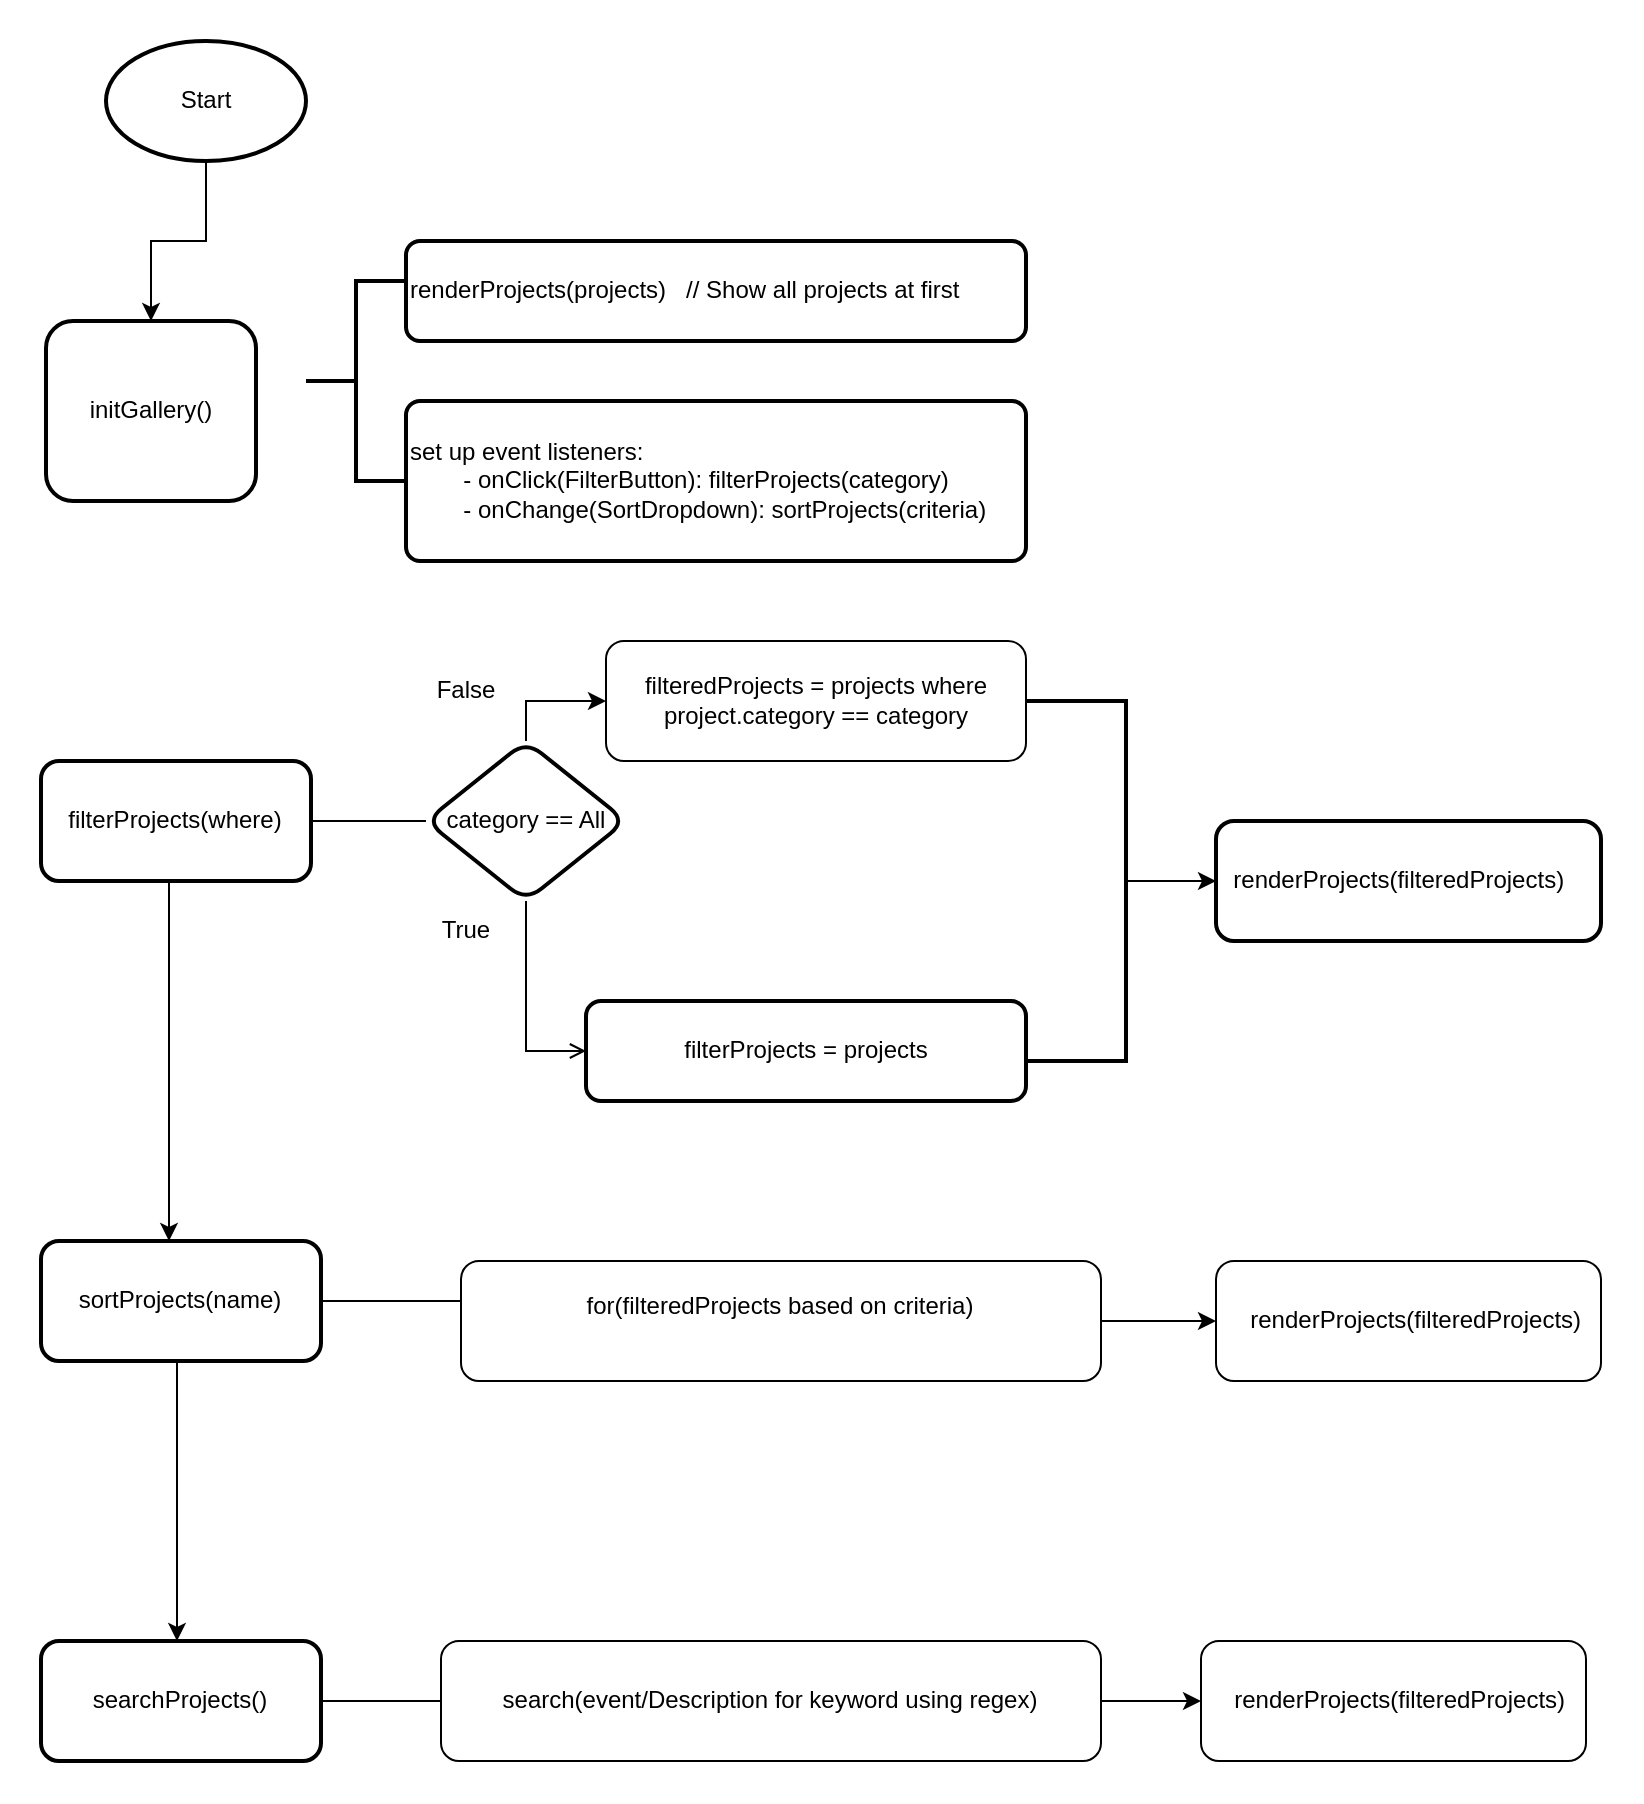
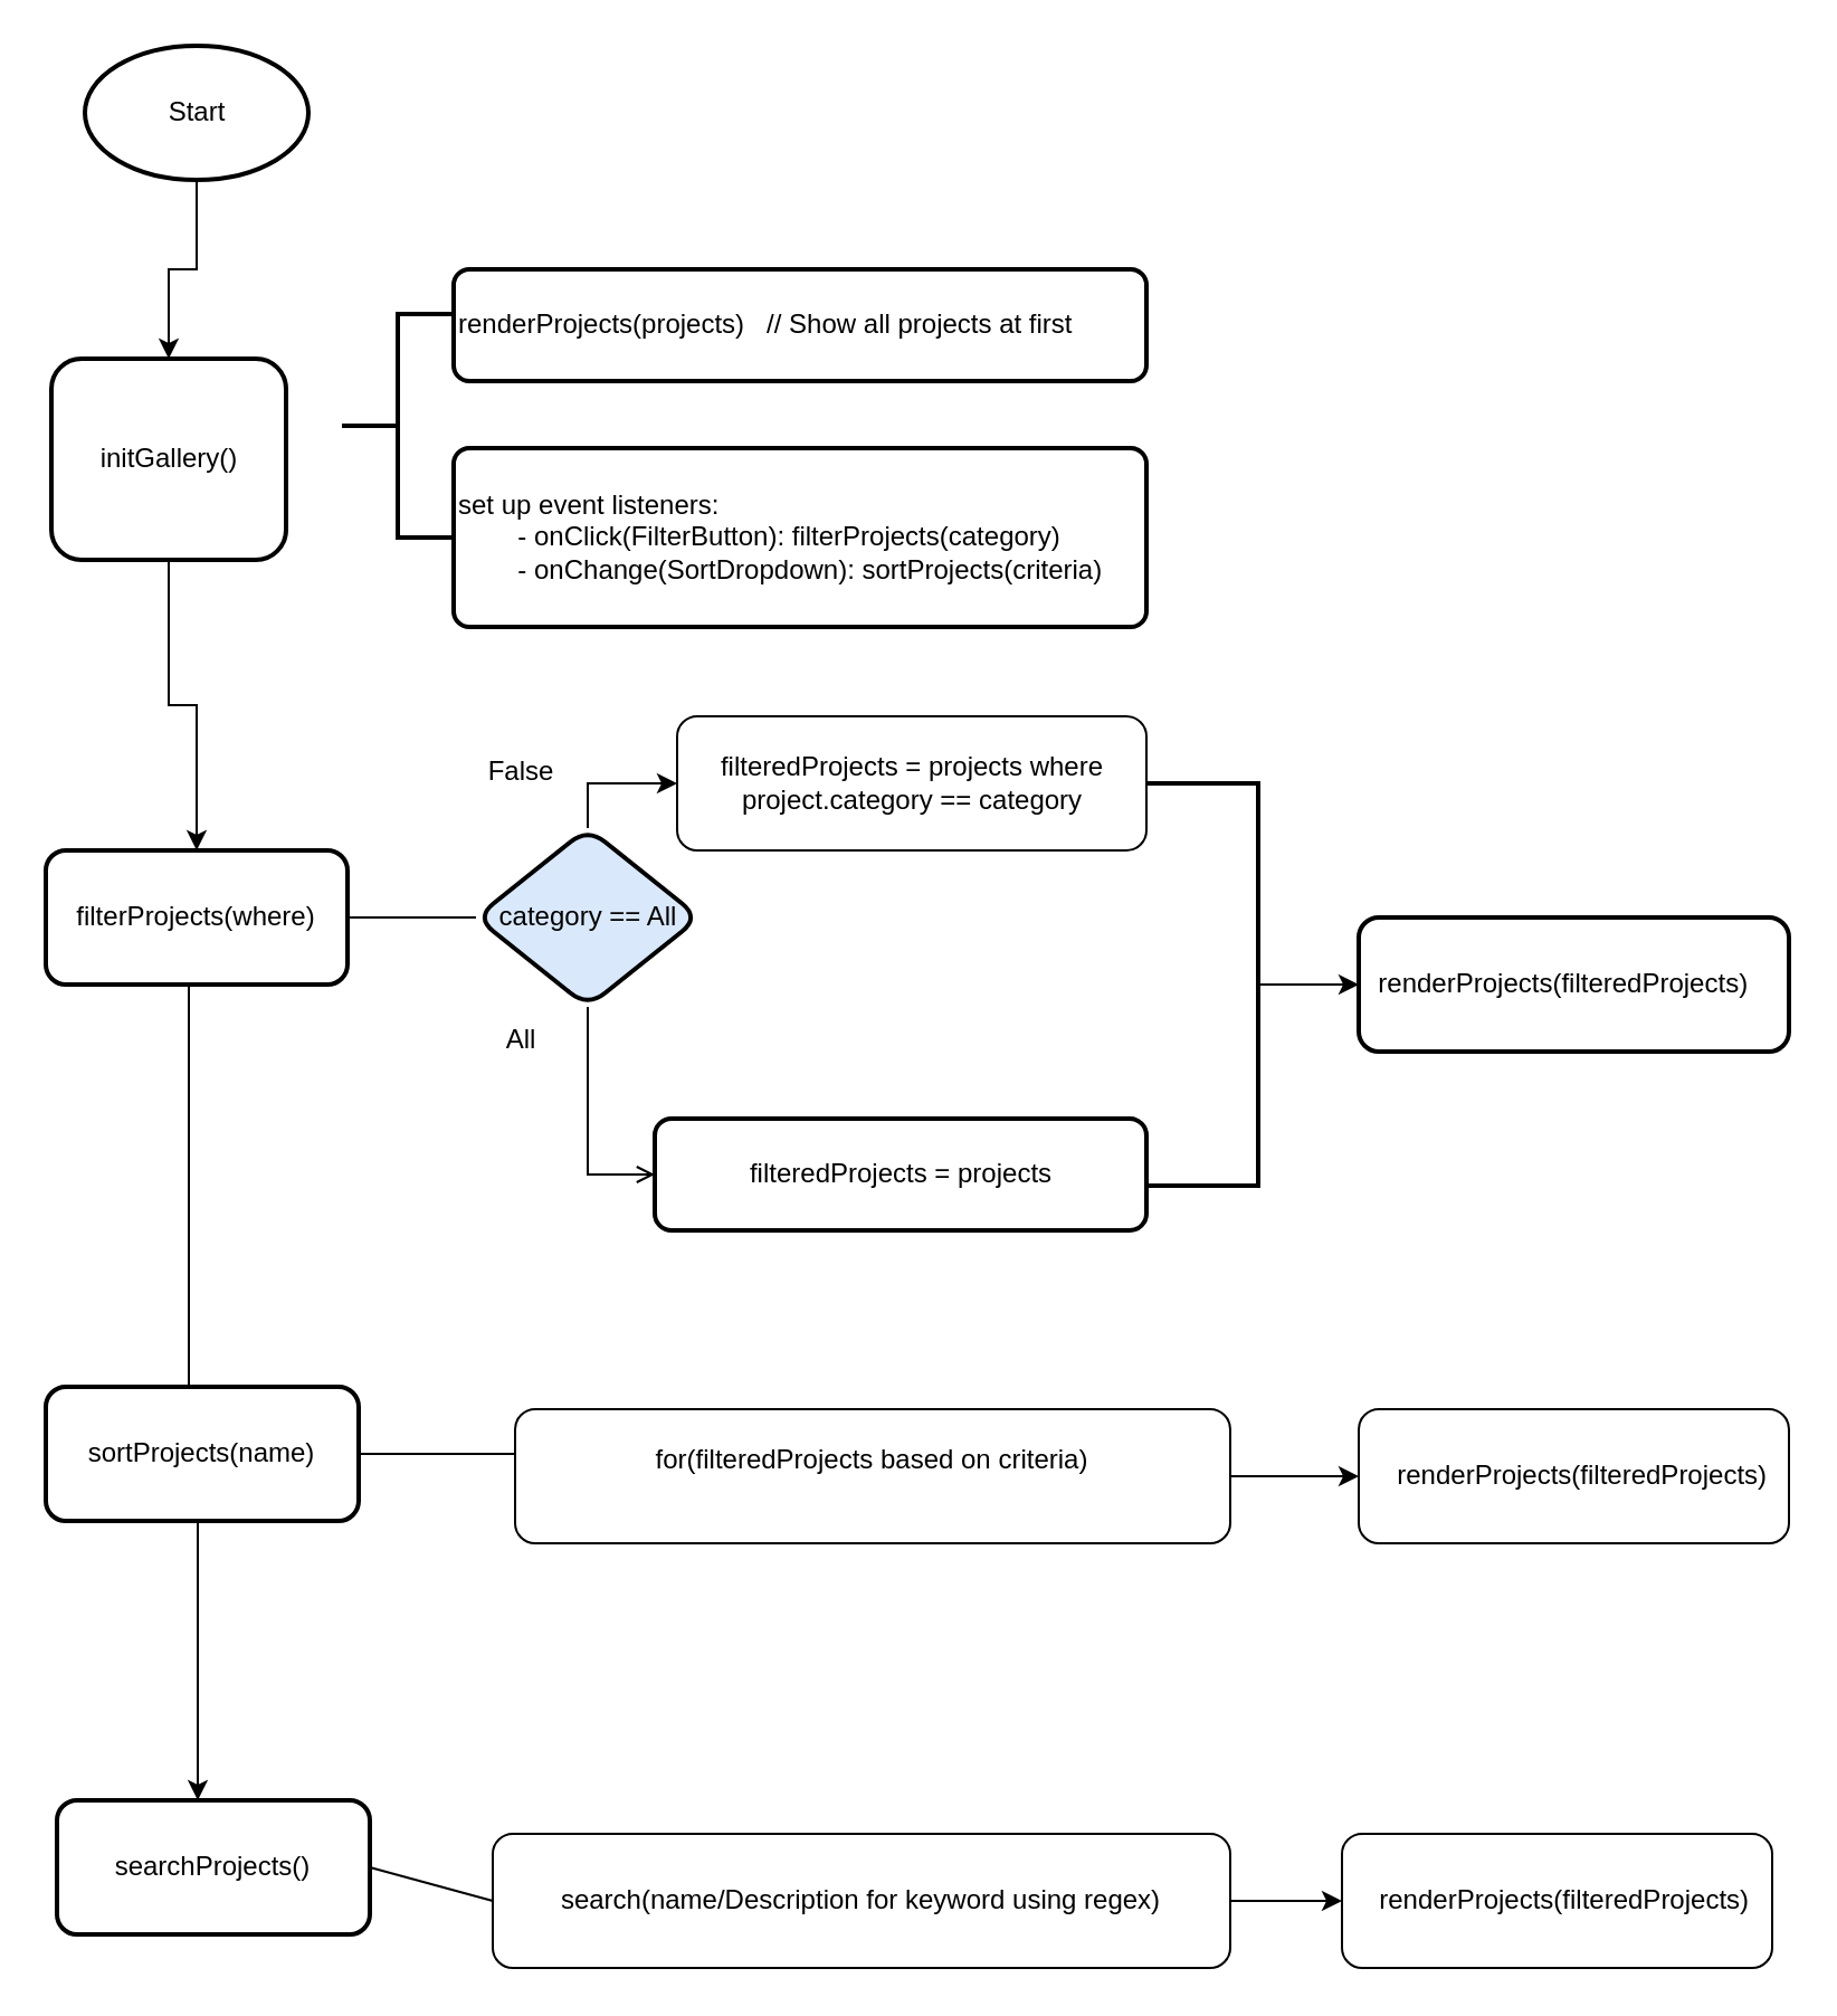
  <mxCell id="0" />
  <mxCell id="1" parent="0" />
  <mxCell id="2" value="" style="edgeStyle=orthogonalEdgeStyle;rounded=0;orthogonalLoop=1;jettySize=auto;html=1;" edge="1" parent="1" source="3" target="5"><mxGeometry relative="1" as="geometry" /></mxCell>
- <mxCell id="3" value="Start" style="strokeWidth=2;html=1;shape=mxgraph.flowchart.start_1;whiteSpace=wrap;" vertex="1" parent="1"><mxGeometry x="52.5" y="20" width="100" height="60" as="geometry" /></mxCell>
+ <mxCell id="3" value="Start" style="strokeWidth=2;html=1;shape=mxgraph.flowchart.start_1;whiteSpace=wrap;" vertex="1" parent="1"><mxGeometry x="37.5" y="20" width="100" height="60" as="geometry" /></mxCell>
+ <mxCell id="4" value="" style="edgeStyle=orthogonalEdgeStyle;rounded=0;orthogonalLoop=1;jettySize=auto;html=1;" edge="1" parent="1" source="5" target="10"><mxGeometry relative="1" as="geometry" /></mxCell>
  <mxCell id="5" value="initGallery()" style="rounded=1;whiteSpace=wrap;html=1;strokeWidth=2;" vertex="1" parent="1"><mxGeometry x="22.5" y="160" width="105" height="90" as="geometry" /></mxCell>
  <mxCell id="6" value="" style="strokeWidth=2;html=1;shape=mxgraph.flowchart.annotation_2;align=left;labelPosition=right;pointerEvents=1;" vertex="1" parent="1"><mxGeometry x="152.5" y="140" width="50" height="100" as="geometry" /></mxCell>
  <mxCell id="7" value="renderProjects(projects)&amp;nbsp; &amp;nbsp;// Show all projects at first" style="rounded=1;whiteSpace=wrap;html=1;absoluteArcSize=1;arcSize=14;strokeWidth=2;align=left;" vertex="1" parent="1"><mxGeometry x="202.5" y="120" width="310" height="50" as="geometry" /></mxCell>
  <mxCell id="8" value="set up event listeners:&lt;div&gt;&lt;span style=&quot;white-space: pre;&quot;&gt;&#09;&lt;/span&gt;- onClick(FilterButton): filterProjects(category)&lt;/div&gt;&lt;div&gt;&lt;span style=&quot;white-space: pre;&quot;&gt;&#09;&lt;/span&gt;&lt;span style=&quot;background-color: transparent;&quot;&gt;- onChange(SortDropdown): sortProjects(criteria)&lt;/span&gt;&lt;br&gt;&lt;/div&gt;" style="rounded=1;whiteSpace=wrap;html=1;absoluteArcSize=1;arcSize=14;strokeWidth=2;align=left;" vertex="1" parent="1"><mxGeometry x="202.5" y="200" width="310" height="80" as="geometry" /></mxCell>
- <mxCell id="9" value="" style="edgeStyle=orthogonalEdgeStyle;rounded=0;orthogonalLoop=1;jettySize=auto;html=1;" edge="1" parent="1" source="10" target="22"><mxGeometry relative="1" as="geometry"><Array as="points"><mxPoint x="84" y="490" /><mxPoint x="84" y="490" /></Array></mxGeometry></mxCell>
+ <mxCell id="9" value="" style="edgeStyle=orthogonalEdgeStyle;rounded=0;orthogonalLoop=1;jettySize=auto;html=1;endArrow=none;" edge="1" parent="1" source="10" target="22"><mxGeometry relative="1" as="geometry"><Array as="points"><mxPoint x="84" y="490" /><mxPoint x="84" y="490" /></Array></mxGeometry></mxCell>
  <mxCell id="10" value="filterProjects(where)" style="rounded=1;whiteSpace=wrap;html=1;strokeWidth=2;" vertex="1" parent="1"><mxGeometry x="20" y="380" width="135" height="60" as="geometry" /></mxCell>
  <mxCell id="11" value="" style="edgeStyle=orthogonalEdgeStyle;rounded=0;orthogonalLoop=1;jettySize=auto;html=1;endArrow=open;" edge="1" parent="1" source="13" target="14"><mxGeometry relative="1" as="geometry"><Array as="points"><mxPoint x="262.5" y="525" /></Array></mxGeometry></mxCell>
  <mxCell id="12" style="edgeStyle=orthogonalEdgeStyle;rounded=0;orthogonalLoop=1;jettySize=auto;html=1;exitX=0.5;exitY=0;exitDx=0;exitDy=0;entryX=0;entryY=0.5;entryDx=0;entryDy=0;" edge="1" parent="1" source="13" target="17"><mxGeometry relative="1" as="geometry" /></mxCell>
- <mxCell id="13" value="category == All" style="rhombus;whiteSpace=wrap;html=1;rounded=1;strokeWidth=2;" vertex="1" parent="1"><mxGeometry x="212.5" y="370" width="100" height="80" as="geometry" /></mxCell>
- <mxCell id="14" value="filterProjects = projects" style="whiteSpace=wrap;html=1;rounded=1;strokeWidth=2;" vertex="1" parent="1"><mxGeometry x="292.5" y="500" width="220" height="50" as="geometry" /></mxCell>
- <mxCell id="15" value="True" style="text;html=1;align=center;verticalAlign=middle;whiteSpace=wrap;rounded=0;" vertex="1" parent="1"><mxGeometry x="202.5" y="450" width="60" height="30" as="geometry" /></mxCell>
+ <mxCell id="13" value="category == All" style="rhombus;whiteSpace=wrap;html=1;rounded=1;strokeWidth=2;fillColor=#dae8fc;" vertex="1" parent="1"><mxGeometry x="212.5" y="370" width="100" height="80" as="geometry" /></mxCell>
+ <mxCell id="14" value="filteredProjects = projects" style="whiteSpace=wrap;html=1;rounded=1;strokeWidth=2;" vertex="1" parent="1"><mxGeometry x="292.5" y="500" width="220" height="50" as="geometry" /></mxCell>
+ <mxCell id="15" value="All" style="text;html=1;align=center;verticalAlign=middle;whiteSpace=wrap;rounded=0;" vertex="1" parent="1"><mxGeometry x="202.5" y="450" width="60" height="30" as="geometry" /></mxCell>
  <mxCell id="16" value="False" style="text;html=1;align=center;verticalAlign=middle;whiteSpace=wrap;rounded=0;" vertex="1" parent="1"><mxGeometry x="202.5" y="330" width="60" height="30" as="geometry" /></mxCell>
  <mxCell id="17" value="filteredProjects = projects where project.category == category" style="rounded=1;whiteSpace=wrap;html=1;" vertex="1" parent="1"><mxGeometry x="302.5" y="320" width="210" height="60" as="geometry" /></mxCell>
  <mxCell id="18" value="" style="edgeStyle=orthogonalEdgeStyle;rounded=0;orthogonalLoop=1;jettySize=auto;html=1;" edge="1" parent="1" source="19" target="20"><mxGeometry relative="1" as="geometry" /></mxCell>
  <mxCell id="19" value="" style="strokeWidth=2;html=1;shape=mxgraph.flowchart.annotation_1;align=left;pointerEvents=1;rotation=-180;" vertex="1" parent="1"><mxGeometry x="512.5" y="350" width="50" height="180" as="geometry" /></mxCell>
  <mxCell id="20" value="&amp;nbsp; renderProjects(filteredProjects)" style="rounded=1;whiteSpace=wrap;html=1;align=left;strokeWidth=2;pointerEvents=1;" vertex="1" parent="1"><mxGeometry x="607.5" y="410" width="192.5" height="60" as="geometry" /></mxCell>
  <mxCell id="21" value="" style="edgeStyle=orthogonalEdgeStyle;rounded=0;orthogonalLoop=1;jettySize=auto;html=1;" edge="1" parent="1" source="22" target="28"><mxGeometry relative="1" as="geometry"><Array as="points"><mxPoint x="88" y="720" /><mxPoint x="88" y="720" /></Array></mxGeometry></mxCell>
  <mxCell id="22" value="sortProjects(name)" style="rounded=1;whiteSpace=wrap;html=1;strokeWidth=2;" vertex="1" parent="1"><mxGeometry x="20" y="620" width="140" height="60" as="geometry" /></mxCell>
  <mxCell id="23" value="" style="endArrow=none;html=1;rounded=0;entryX=0;entryY=0.5;entryDx=0;entryDy=0;" edge="1" parent="1" target="13"><mxGeometry width="50" height="50" relative="1" as="geometry"><mxPoint x="155" y="410" as="sourcePoint" /><mxPoint x="220" y="320" as="targetPoint" /></mxGeometry></mxCell>
  <mxCell id="24" value="" style="endArrow=none;html=1;rounded=0;" edge="1" parent="1"><mxGeometry width="50" height="50" relative="1" as="geometry"><mxPoint x="230" y="650" as="sourcePoint" /><mxPoint x="160" y="650" as="targetPoint" /></mxGeometry></mxCell>
  <mxCell id="25" value="" style="edgeStyle=orthogonalEdgeStyle;rounded=0;orthogonalLoop=1;jettySize=auto;html=1;" edge="1" parent="1" source="26" target="27"><mxGeometry relative="1" as="geometry" /></mxCell>
  <mxCell id="26" value="for(filteredProjects based on criteria)&lt;div&gt;&lt;br&gt;&lt;/div&gt;" style="rounded=1;whiteSpace=wrap;html=1;" vertex="1" parent="1"><mxGeometry x="230" y="630" width="320" height="60" as="geometry" /></mxCell>
  <mxCell id="27" value="&lt;span style=&quot;text-align: left;&quot;&gt;&amp;nbsp; renderProjects(filteredProjects)&lt;/span&gt;" style="whiteSpace=wrap;html=1;rounded=1;" vertex="1" parent="1"><mxGeometry x="607.5" y="630" width="192.5" height="60" as="geometry" /></mxCell>
- <mxCell id="28" value="searchProjects()" style="whiteSpace=wrap;html=1;rounded=1;strokeWidth=2;" vertex="1" parent="1"><mxGeometry x="20" y="820" width="140" height="60" as="geometry" /></mxCell>
+ <mxCell id="28" value="searchProjects()" style="whiteSpace=wrap;html=1;rounded=1;strokeWidth=2;" vertex="1" parent="1"><mxGeometry x="25" y="805" width="140" height="60" as="geometry" /></mxCell>
  <mxCell id="29" value="" style="endArrow=none;html=1;rounded=0;entryX=1;entryY=0.5;entryDx=0;entryDy=0;" edge="1" parent="1" target="28"><mxGeometry width="50" height="50" relative="1" as="geometry"><mxPoint x="220" y="850" as="sourcePoint" /><mxPoint x="730" y="570" as="targetPoint" /></mxGeometry></mxCell>
  <mxCell id="30" value="" style="edgeStyle=orthogonalEdgeStyle;rounded=0;orthogonalLoop=1;jettySize=auto;html=1;" edge="1" parent="1" source="31" target="32"><mxGeometry relative="1" as="geometry" /></mxCell>
- <mxCell id="31" value="search(event/Description for keyword using regex)" style="rounded=1;whiteSpace=wrap;html=1;" vertex="1" parent="1"><mxGeometry x="220" y="820" width="330" height="60" as="geometry" /></mxCell>
+ <mxCell id="31" value="search(name/Description for keyword using regex)" style="rounded=1;whiteSpace=wrap;html=1;" vertex="1" parent="1"><mxGeometry x="220" y="820" width="330" height="60" as="geometry" /></mxCell>
  <mxCell id="32" value="&lt;span style=&quot;text-align: left;&quot;&gt;&amp;nbsp; renderProjects(filteredProjects)&lt;/span&gt;" style="whiteSpace=wrap;html=1;rounded=1;" vertex="1" parent="1"><mxGeometry x="600" y="820" width="192.5" height="60" as="geometry" /></mxCell>
